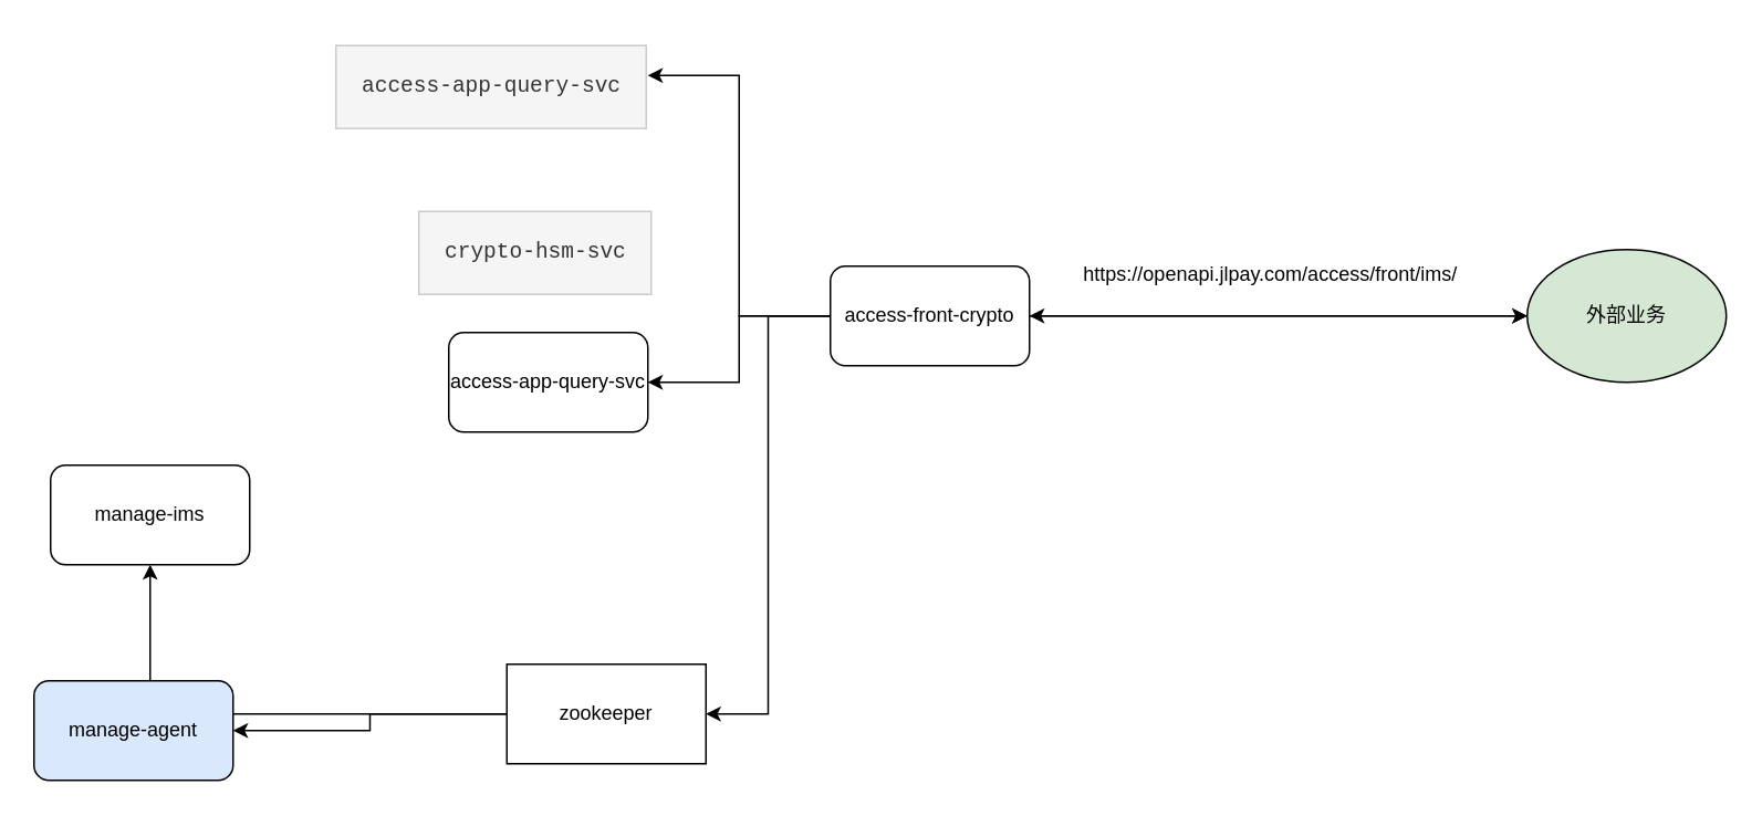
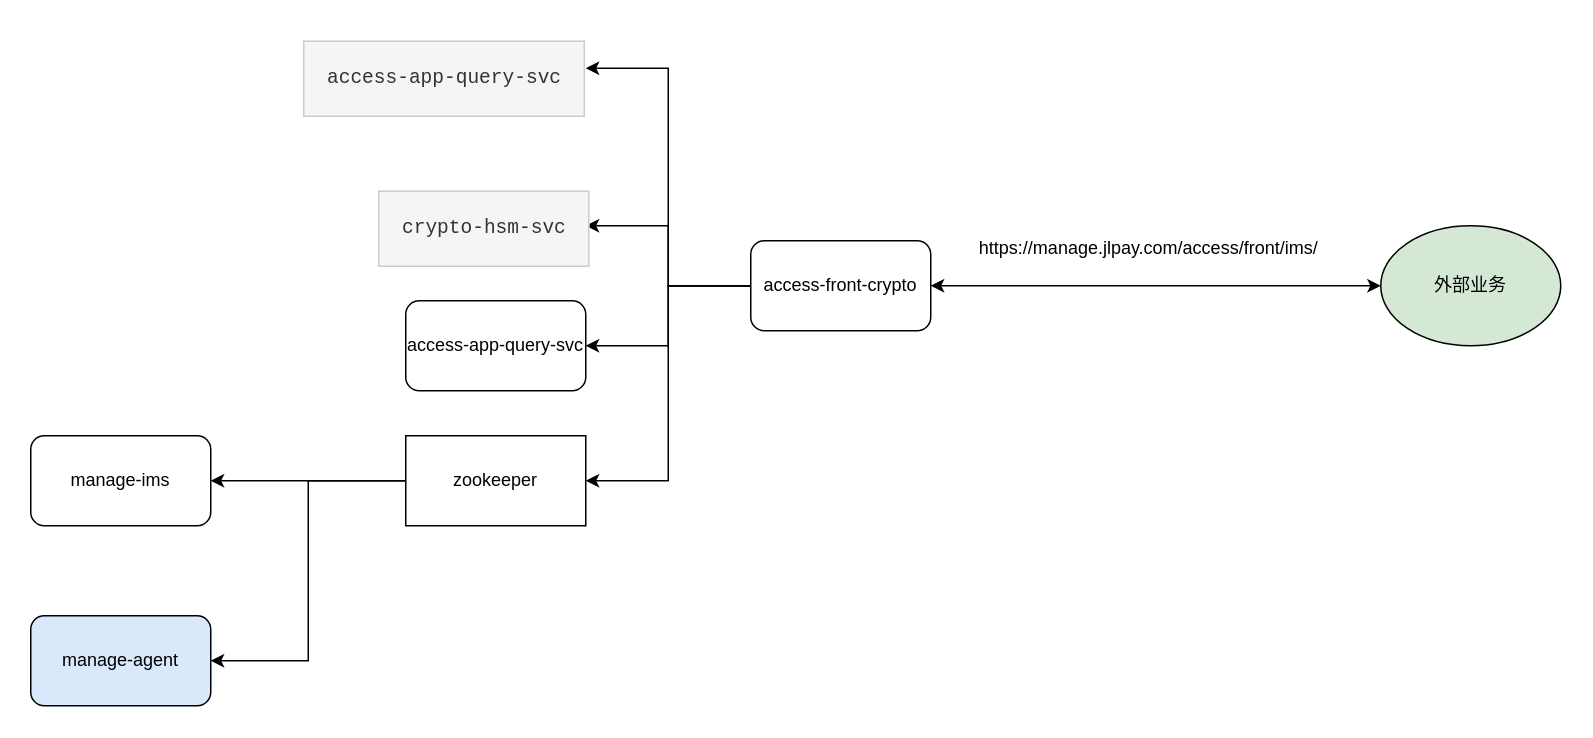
  <mxCell id="0" />
  <mxCell id="1" parent="0" />
  <mxCell id="2" style="edgeStyle=orthogonalEdgeStyle;rounded=0;orthogonalLoop=1;jettySize=auto;html=1;entryX=1;entryY=0.5;entryDx=0;entryDy=0;" edge="1" parent="1" source="6" target="12"><mxGeometry relative="1" as="geometry" /></mxCell>
  <mxCell id="3" style="edgeStyle=orthogonalEdgeStyle;rounded=0;orthogonalLoop=1;jettySize=auto;html=1;entryX=1;entryY=0.5;entryDx=0;entryDy=0;" edge="1" parent="1" source="6" target="13"><mxGeometry relative="1" as="geometry" /></mxCell>
- <mxCell id="4" style="edgeStyle=orthogonalEdgeStyle;rounded=0;orthogonalLoop=1;jettySize=auto;html=1;" edge="1" parent="1" source="6" target="8"><mxGeometry relative="1" as="geometry" /></mxCell>
+ <mxCell id="4" style="edgeStyle=orthogonalEdgeStyle;rounded=0;orthogonalLoop=1;jettySize=auto;html=1;" edge="1" parent="1" source="6" target="14"><mxGeometry relative="1" as="geometry" /></mxCell>
  <mxCell id="5" style="edgeStyle=orthogonalEdgeStyle;rounded=0;orthogonalLoop=1;jettySize=auto;html=1;entryX=1;entryY=0.5;entryDx=0;entryDy=0;" edge="1" parent="1" source="6" target="15"><mxGeometry relative="1" as="geometry" /></mxCell>
  <mxCell id="6" value="access-front-crypto" style="rounded=1;whiteSpace=wrap;html=1;" vertex="1" parent="1"><mxGeometry x="500" y="160" width="120" height="60" as="geometry" /></mxCell>
  <mxCell id="7" value="" style="endArrow=classic;startArrow=classic;html=1;rounded=0;exitX=1;exitY=0.5;exitDx=0;exitDy=0;" edge="1" parent="1" source="6"><mxGeometry width="50" height="50" relative="1" as="geometry"><mxPoint x="820" y="190" as="sourcePoint" /><mxPoint x="920" y="190" as="targetPoint" /></mxGeometry></mxCell>
  <mxCell id="8" value="外部业务" style="ellipse;whiteSpace=wrap;html=1;fillColor=#d5e8d4;" vertex="1" parent="1"><mxGeometry x="920" y="150" width="120" height="80" as="geometry" /></mxCell>
- <mxCell id="9" value="https://openapi.jlpay.com/access/front/ims/" style="text;html=1;align=center;verticalAlign=middle;resizable=0;points=[];autosize=1;strokeColor=none;fillColor=none;" vertex="1" parent="1"><mxGeometry x="640" y="150" width="250" height="30" as="geometry" /></mxCell>
+ <mxCell id="9" value="https://manage.jlpay.com/access/front/ims/" style="text;html=1;align=center;verticalAlign=middle;resizable=0;points=[];autosize=1;strokeColor=none;fillColor=none;" vertex="1" parent="1"><mxGeometry x="640" y="150" width="250" height="30" as="geometry" /></mxCell>
  <mxCell id="10" style="edgeStyle=orthogonalEdgeStyle;rounded=0;orthogonalLoop=1;jettySize=auto;html=1;" edge="1" parent="1" source="12" target="16"><mxGeometry relative="1" as="geometry" /></mxCell>
  <mxCell id="11" style="edgeStyle=orthogonalEdgeStyle;rounded=0;orthogonalLoop=1;jettySize=auto;html=1;entryX=1;entryY=0.5;entryDx=0;entryDy=0;" edge="1" parent="1" source="12" target="17"><mxGeometry relative="1" as="geometry" /></mxCell>
- <mxCell id="12" value="zookeeper" style="rounded=0;whiteSpace=wrap;html=1;" vertex="1" parent="1"><mxGeometry x="305" y="400" width="120" height="60" as="geometry" /></mxCell>
+ <mxCell id="12" value="zookeeper" style="rounded=0;whiteSpace=wrap;html=1;" vertex="1" parent="1"><mxGeometry x="270" y="290" width="120" height="60" as="geometry" /></mxCell>
  <mxCell id="13" value="&lt;meta charset=&quot;utf-8&quot;&gt;&lt;pre style=&quot;box-sizing: border-box; overflow: auto; font-family: Menlo, Monaco, Consolas, &amp;quot;Courier New&amp;quot;, monospace; font-size: 13px; display: block; padding: 15px; margin: 0px; line-height: 1.429; word-break: break-all; overflow-wrap: break-word; color: rgb(51, 51, 51); background-color: rgb(245, 245, 245); border: 1px solid rgb(204, 204, 204); border-radius: 0px; position: relative; font-style: normal; font-variant-ligatures: normal; font-variant-caps: normal; font-weight: 400; letter-spacing: normal; orphans: 2; text-align: start; text-indent: 0px; text-transform: none; widows: 2; word-spacing: 0px; -webkit-text-stroke-width: 0px; text-decoration-thickness: initial; text-decoration-style: initial; text-decoration-color: initial;&quot; class=&quot;modal-body no-radius ng-binding&quot;&gt;access-app-query-svc&lt;/pre&gt;" style="text;whiteSpace=wrap;html=1;" vertex="1" parent="1"><mxGeometry x="200" y="20" width="190" height="50" as="geometry" /></mxCell>
  <mxCell id="14" value="&lt;meta charset=&quot;utf-8&quot;&gt;&lt;pre style=&quot;box-sizing: border-box; overflow: auto; font-family: Menlo, Monaco, Consolas, &amp;quot;Courier New&amp;quot;, monospace; font-size: 13px; display: block; padding: 15px; margin: 0px; line-height: 1.429; word-break: break-all; overflow-wrap: break-word; color: rgb(51, 51, 51); background-color: rgb(245, 245, 245); border: 1px solid rgb(204, 204, 204); border-radius: 0px; position: relative; font-style: normal; font-variant-ligatures: normal; font-variant-caps: normal; font-weight: 400; letter-spacing: normal; orphans: 2; text-align: start; text-indent: 0px; text-transform: none; widows: 2; word-spacing: 0px; -webkit-text-stroke-width: 0px; text-decoration-thickness: initial; text-decoration-style: initial; text-decoration-color: initial;&quot; class=&quot;modal-body no-radius ng-binding&quot;&gt;crypto-hsm-svc&lt;/pre&gt;" style="text;whiteSpace=wrap;html=1;" vertex="1" parent="1"><mxGeometry x="250" y="120" width="140" height="60" as="geometry" /></mxCell>
  <mxCell id="15" value="access-app-query-svc" style="rounded=1;whiteSpace=wrap;html=1;" vertex="1" parent="1"><mxGeometry x="270" y="200" width="120" height="60" as="geometry" /></mxCell>
- <mxCell id="16" value="manage-ims" style="rounded=1;whiteSpace=wrap;html=1;" vertex="1" parent="1"><mxGeometry x="30" y="280" width="120" height="60" as="geometry" /></mxCell>
+ <mxCell id="16" value="manage-ims" style="rounded=1;whiteSpace=wrap;html=1;" vertex="1" parent="1"><mxGeometry x="20" y="290" width="120" height="60" as="geometry" /></mxCell>
  <mxCell id="17" value="manage-agent" style="rounded=1;whiteSpace=wrap;html=1;fillColor=#dae8fc;" vertex="1" parent="1"><mxGeometry x="20" y="410" width="120" height="60" as="geometry" /></mxCell>
